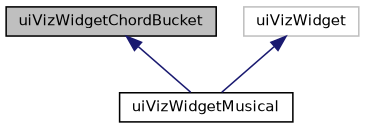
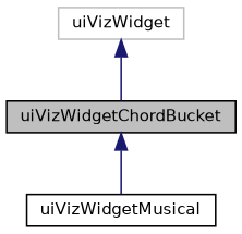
  digraph {
    fontname="DejaVu Sans"
    node [color=black fillcolor=white fontname="DejaVu Sans" fontsize=10 shape=record style=filled]
    edge [color=midnightblue dir=back fontname="DejaVu Sans" fontsize=10 labelfontname=Helvetica labelfontsize=10 style=solid]
    n1 [fillcolor=grey75 fontcolor=black height=0.2 label=uiVizWidgetChordBucket width=0.4]
    n2 [height=0.2 label=uiVizWidgetMusical width=0.4]
    n3 [color=grey75 height=0.2 label=uiVizWidget width=0.4]
    n1 -> n2
-   n3 -> n2
+   n3 -> n1
  }
